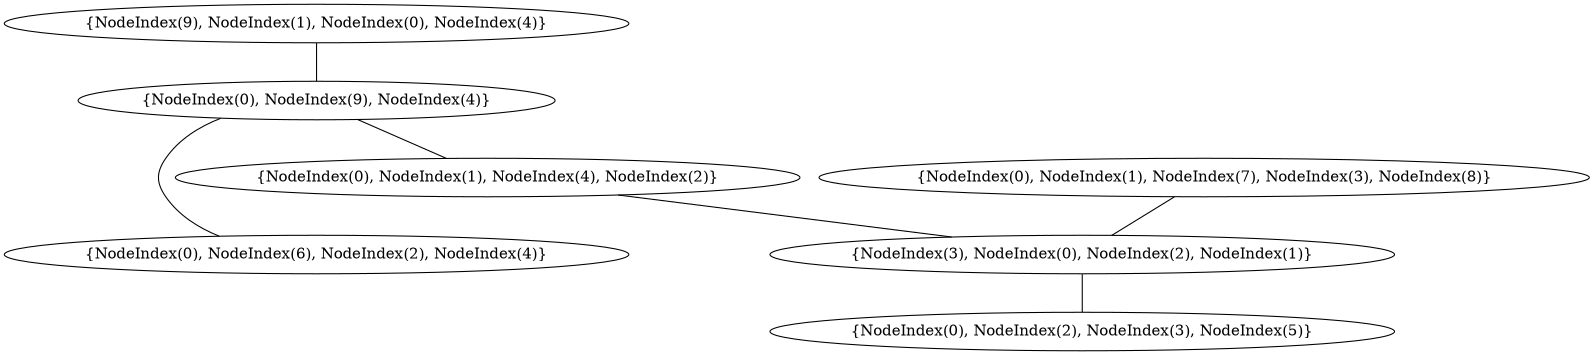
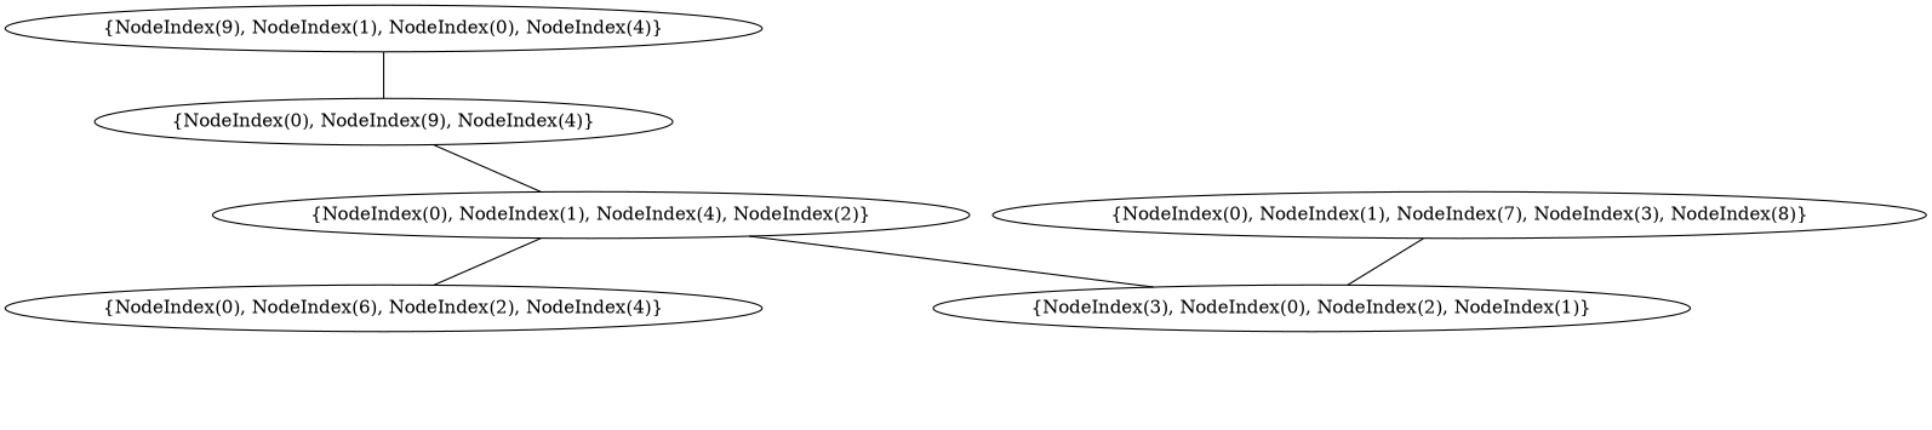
  graph {
-   n1 [label="{NodeIndex(0), NodeIndex(2), NodeIndex(3), NodeIndex(5)}"]
    n2 [label="{NodeIndex(0), NodeIndex(6), NodeIndex(2), NodeIndex(4)}"]
    n3 [label="{NodeIndex(0), NodeIndex(9), NodeIndex(4)}"]
    n4 [label="{NodeIndex(0), NodeIndex(1), NodeIndex(4), NodeIndex(2)}"]
    n5 [label="{NodeIndex(3), NodeIndex(0), NodeIndex(2), NodeIndex(1)}"]
    n6 [label="{NodeIndex(0), NodeIndex(1), NodeIndex(7), NodeIndex(3), NodeIndex(8)}"]
    n7 [label="{NodeIndex(9), NodeIndex(1), NodeIndex(0), NodeIndex(4)}"]
    n3 -- n4
-   n3 -- n2
+   n4 -- n2
    n4 -- n5
-   n5 -- n1
    n6 -- n5
    n7 -- n3
  }
